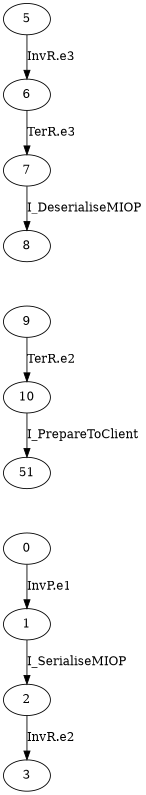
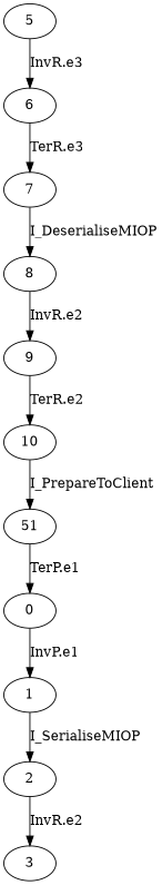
  digraph {
    0
    1
    2
    3
    5
    6
    7
    8
    9
    10
    n11 [label=51]
    0 -> 1 [label="InvP.e1"]
    1 -> 2 [label=I_SerialiseMIOP]
    2 -> 3 [label="InvR.e2"]
    5 -> 6 [label="InvR.e3"]
    6 -> 7 [label="TerR.e3"]
    7 -> 8 [label=I_DeserialiseMIOP]
+   8 -> 9 [label="InvR.e2"]
    9 -> 10 [label="TerR.e2"]
    10 -> n11 [label=I_PrepareToClient]
+   n11 -> 0 [label="TerP.e1"]
  }
